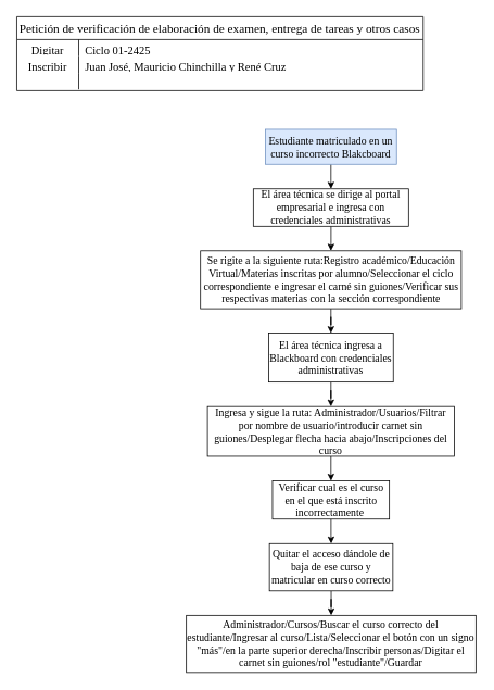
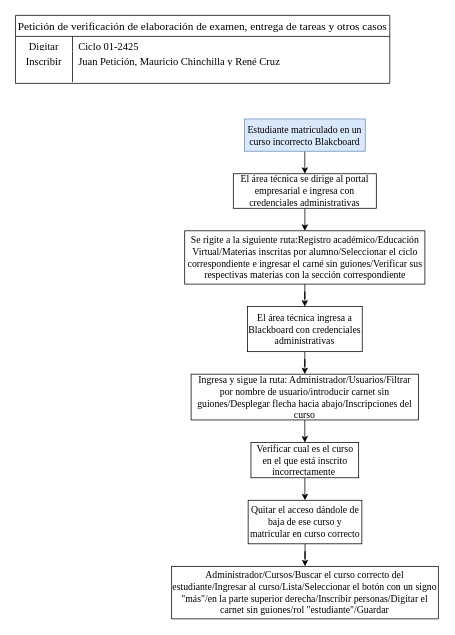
  <mxCell id="0" />
  <mxCell id="1" parent="0" />
  <mxCell id="2" value="Petición de verificación de elaboración de examen, entrega de tareas y otros casos" style="shape=table;startSize=28;container=1;collapsible=0;childLayout=tableLayout;fixedRows=1;rowLines=0;fontStyle=0;strokeColor=default;fontSize=15;fontFamily=Times New Roman;" vertex="1" parent="1"><mxGeometry x="20" y="20" width="498.697" height="90.612" as="geometry" /></mxCell>
  <mxCell id="3" value="" style="shape=tableRow;horizontal=0;startSize=0;swimlaneHead=0;swimlaneBody=0;top=0;left=0;bottom=0;right=0;collapsible=0;dropTarget=0;fillColor=none;points=[[0,0.5],[1,0.5]];portConstraint=eastwest;strokeColor=inherit;fontSize=16;fontFamily=Times New Roman;" vertex="1" parent="2"><mxGeometry y="28" width="498.697" height="20" as="geometry" /></mxCell>
  <mxCell id="4" value="&lt;font style=&quot;font-size: 14px;&quot;&gt;Digitar&lt;/font&gt;&lt;div&gt;&lt;br&gt;&lt;/div&gt;" style="shape=partialRectangle;html=1;whiteSpace=wrap;connectable=0;fillColor=none;top=0;left=0;bottom=0;right=0;overflow=hidden;pointerEvents=1;strokeColor=inherit;fontSize=16;fontFamily=Times New Roman;" vertex="1" parent="3"><mxGeometry width="76" height="20" as="geometry"><mxRectangle width="76" height="20" as="alternateBounds" /></mxGeometry></mxCell>
  <mxCell id="5" value="&lt;font style=&quot;font-size: 14px;&quot;&gt;Ciclo 01-2425&lt;/font&gt;" style="shape=partialRectangle;html=1;whiteSpace=wrap;connectable=0;fillColor=none;top=0;left=0;bottom=0;right=0;align=left;spacingLeft=6;overflow=hidden;strokeColor=inherit;fontSize=16;fontFamily=Times New Roman;" vertex="1" parent="3"><mxGeometry x="76" width="423" height="20" as="geometry"><mxRectangle width="423" height="20" as="alternateBounds" /></mxGeometry></mxCell>
  <mxCell id="6" value="" style="shape=tableRow;horizontal=0;startSize=0;swimlaneHead=0;swimlaneBody=0;top=0;left=0;bottom=0;right=0;collapsible=0;dropTarget=0;fillColor=none;points=[[0,0.5],[1,0.5]];portConstraint=eastwest;strokeColor=inherit;fontSize=16;fontFamily=Times New Roman;" vertex="1" parent="2"><mxGeometry y="48" width="498.697" height="21" as="geometry" /></mxCell>
  <mxCell id="7" value="&lt;font style=&quot;font-size: 14px;&quot;&gt;Inscribir&lt;/font&gt;" style="shape=partialRectangle;html=1;whiteSpace=wrap;connectable=0;fillColor=none;top=0;left=0;bottom=0;right=0;overflow=hidden;strokeColor=inherit;fontSize=16;fontFamily=Times New Roman;" vertex="1" parent="6"><mxGeometry width="76" height="21" as="geometry"><mxRectangle width="76" height="21" as="alternateBounds" /></mxGeometry></mxCell>
- <mxCell id="8" value="&lt;span style=&quot;font-size: 14px;&quot;&gt;Juan José, Mauricio Chinchilla y René Cruz&lt;/span&gt;" style="shape=partialRectangle;html=1;whiteSpace=wrap;connectable=0;fillColor=none;top=0;left=0;bottom=0;right=0;align=left;spacingLeft=6;overflow=hidden;strokeColor=inherit;fontSize=16;fontFamily=Times New Roman;" vertex="1" parent="6"><mxGeometry x="76" width="423" height="21" as="geometry"><mxRectangle width="423" height="21" as="alternateBounds" /></mxGeometry></mxCell>
+ <mxCell id="8" value="&lt;span style=&quot;font-size: 14px;&quot;&gt;Juan Petición, Mauricio Chinchilla y René Cruz&lt;/span&gt;" style="shape=partialRectangle;html=1;whiteSpace=wrap;connectable=0;fillColor=none;top=0;left=0;bottom=0;right=0;align=left;spacingLeft=6;overflow=hidden;strokeColor=inherit;fontSize=16;fontFamily=Times New Roman;" vertex="1" parent="6"><mxGeometry x="76" width="423" height="21" as="geometry"><mxRectangle width="423" height="21" as="alternateBounds" /></mxGeometry></mxCell>
  <mxCell id="9" value="" style="shape=tableRow;horizontal=0;startSize=0;swimlaneHead=0;swimlaneBody=0;top=0;left=0;bottom=0;right=0;collapsible=0;dropTarget=0;fillColor=none;points=[[0,0.5],[1,0.5]];portConstraint=eastwest;strokeColor=inherit;fontSize=16;fontFamily=Times New Roman;" vertex="1" parent="2"><mxGeometry y="69" width="498.697" height="20" as="geometry" /></mxCell>
  <mxCell id="10" value="" style="shape=partialRectangle;html=1;whiteSpace=wrap;connectable=0;fillColor=none;top=0;left=0;bottom=0;right=0;overflow=hidden;strokeColor=inherit;fontSize=16;fontFamily=Times New Roman;" vertex="1" parent="9"><mxGeometry width="76" height="20" as="geometry"><mxRectangle width="76" height="20" as="alternateBounds" /></mxGeometry></mxCell>
  <mxCell id="11" value="" style="shape=partialRectangle;html=1;whiteSpace=wrap;connectable=0;fillColor=none;top=0;left=0;bottom=0;right=0;align=left;spacingLeft=6;overflow=hidden;strokeColor=inherit;fontSize=16;fontFamily=Times New Roman;" vertex="1" parent="9"><mxGeometry x="76" width="423" height="20" as="geometry"><mxRectangle width="423" height="20" as="alternateBounds" /></mxGeometry></mxCell>
  <mxCell id="12" value="" style="edgeStyle=orthogonalEdgeStyle;rounded=0;orthogonalLoop=1;jettySize=auto;html=1;" edge="1" parent="1" source="13" target="15"><mxGeometry relative="1" as="geometry" /></mxCell>
  <mxCell id="13" value="Estudiante matriculado en un curso incorrecto Blakcboard" style="rounded=0;whiteSpace=wrap;html=1;fontFamily=Times New Roman;fontSize=13;fillColor=#dae8fc;strokeColor=#6c8ebf;" vertex="1" parent="1"><mxGeometry x="325" y="158" width="161" height="43" as="geometry" /></mxCell>
  <mxCell id="14" value="" style="edgeStyle=orthogonalEdgeStyle;rounded=0;orthogonalLoop=1;jettySize=auto;html=1;" edge="1" parent="1" source="15" target="17"><mxGeometry relative="1" as="geometry" /></mxCell>
  <mxCell id="15" value="El área técnica se dirige al portal empresarial e ingresa con credenciales administrativas" style="whiteSpace=wrap;html=1;fontSize=13;fontFamily=Times New Roman;rounded=0;" vertex="1" parent="1"><mxGeometry x="310.25" y="231" width="190.5" height="46" as="geometry" /></mxCell>
  <mxCell id="16" value="" style="edgeStyle=orthogonalEdgeStyle;rounded=0;orthogonalLoop=1;jettySize=auto;html=1;" edge="1" parent="1" source="17" target="19"><mxGeometry relative="1" as="geometry" /></mxCell>
  <mxCell id="17" value="Se rigite a la siguiente ruta:Registro académico/Educación Virtual/Materias inscritas por alumno/Seleccionar el ciclo correspondiente e ingresar el carné sin guiones/Verificar sus respectivas materias con la sección correspondiente" style="whiteSpace=wrap;html=1;fontSize=13;fontFamily=Times New Roman;rounded=0;" vertex="1" parent="1"><mxGeometry x="245.5" y="307" width="320" height="71" as="geometry" /></mxCell>
  <mxCell id="18" value="" style="edgeStyle=orthogonalEdgeStyle;rounded=0;orthogonalLoop=1;jettySize=auto;html=1;" edge="1" parent="1" source="19" target="21"><mxGeometry relative="1" as="geometry" /></mxCell>
  <mxCell id="19" value="El área técnica ingresa a Blackboard con credenciales administrativas" style="whiteSpace=wrap;html=1;fontSize=13;fontFamily=Times New Roman;rounded=0;" vertex="1" parent="1"><mxGeometry x="329" y="408" width="153" height="60" as="geometry" /></mxCell>
  <mxCell id="20" value="" style="edgeStyle=orthogonalEdgeStyle;rounded=0;orthogonalLoop=1;jettySize=auto;html=1;" edge="1" parent="1" source="21" target="23"><mxGeometry relative="1" as="geometry" /></mxCell>
  <mxCell id="21" value="Ingresa y sigue la ruta: Administrador/Usuarios/Filtrar por nombre de usuario/introducir carnet sin guiones/Desplegar flecha hacia abajo/Inscripciones del curso" style="whiteSpace=wrap;html=1;fontSize=13;fontFamily=Times New Roman;rounded=0;" vertex="1" parent="1"><mxGeometry x="254" y="498" width="303" height="61" as="geometry" /></mxCell>
  <mxCell id="22" value="" style="edgeStyle=orthogonalEdgeStyle;rounded=0;orthogonalLoop=1;jettySize=auto;html=1;" edge="1" parent="1" source="23" target="25"><mxGeometry relative="1" as="geometry" /></mxCell>
  <mxCell id="23" value="Verificar cual es el curso en el que está inscrito incorrectamente&amp;nbsp;" style="whiteSpace=wrap;html=1;fontSize=13;fontFamily=Times New Roman;rounded=0;" vertex="1" parent="1"><mxGeometry x="333.75" y="589" width="143.5" height="47" as="geometry" /></mxCell>
  <mxCell id="24" value="" style="edgeStyle=orthogonalEdgeStyle;rounded=0;orthogonalLoop=1;jettySize=auto;html=1;" edge="1" parent="1" source="25" target="26"><mxGeometry relative="1" as="geometry" /></mxCell>
  <mxCell id="25" value="Quitar el acceso dándole de baja de ese curso y matricular en curso correcto" style="whiteSpace=wrap;html=1;fontSize=13;fontFamily=Times New Roman;rounded=0;" vertex="1" parent="1"><mxGeometry x="330" y="666" width="151.5" height="58" as="geometry" /></mxCell>
  <mxCell id="26" value="Administrador/Cursos/Buscar el curso correcto del estudiante/Ingresar al curso/Lista/Seleccionar el botón con un signo &quot;más&quot;/en la parte superior derecha/Inscribir personas/Digitar el carnet sin guiones/rol &quot;estudiante&quot;/Guardar" style="whiteSpace=wrap;html=1;fontSize=13;fontFamily=Times New Roman;rounded=0;" vertex="1" parent="1"><mxGeometry x="228.13" y="754" width="355.25" height="70" as="geometry" /></mxCell>
